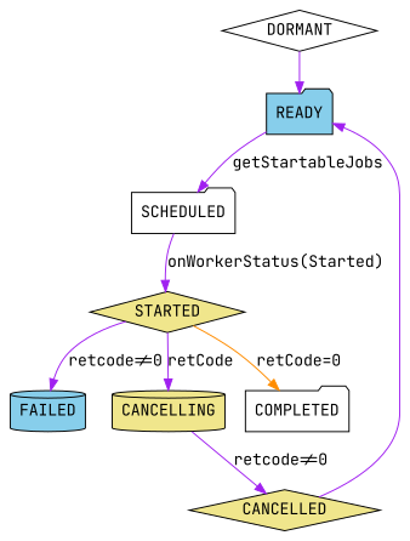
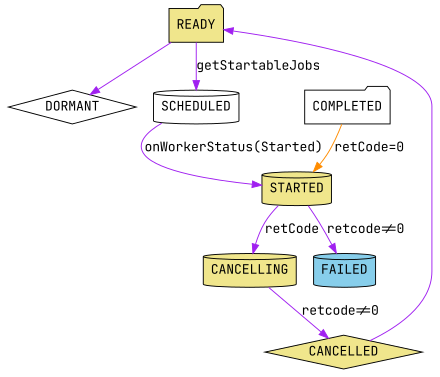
  digraph {
    fontname="JetBrains Mono"
    rankdir=UD
    node [fillcolor=white fontname="JetBrains Mono" shape=diamond style=filled]
    edge [color=purple fontname="JetBrains Mono"]
    DORMANT
-   READY [fillcolor=skyblue shape=folder]
-   SCHEDULED [shape=folder]
-   STARTED [fillcolor=khaki]
+   READY [fillcolor=khaki shape=folder]
+   SCHEDULED [shape=cylinder]
+   STARTED [fillcolor=khaki shape=cylinder]
    FAILED [fillcolor=skyblue shape=cylinder]
    CANCELLING [fillcolor=khaki shape=cylinder]
    COMPLETED [shape=folder]
    CANCELLED [fillcolor=khaki]
-   DORMANT -> READY
+   READY -> DORMANT
    READY -> SCHEDULED [label=getStartableJobs]
    SCHEDULED -> STARTED [label="onWorkerStatus(Started)"]
    STARTED -> FAILED [label="retcode!=0"]
    STARTED -> CANCELLING [label=retCode]
-   STARTED -> COMPLETED [color=darkorange label="retCode=0"]
+   COMPLETED -> STARTED [color=darkorange label="retCode=0"]
    CANCELLING -> CANCELLED [label="retcode!=0"]
    CANCELLED -> READY
  }
